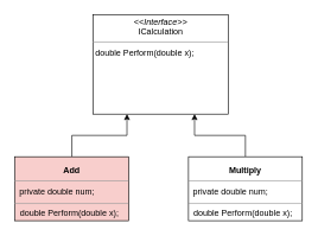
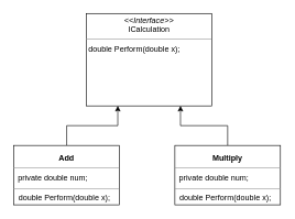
  <mxCell id="0" />
  <mxCell id="1" parent="0" />
  <mxCell id="2" value="&lt;p style=&quot;margin: 0px ; margin-top: 4px ; text-align: center&quot;&gt;&lt;i&gt;&amp;lt;&amp;lt;Interface&amp;gt;&amp;gt;&lt;/i&gt;&lt;br&gt;ICalculation&lt;br&gt;&lt;/p&gt;&lt;hr size=&quot;1&quot;&gt;&lt;div style=&quot;line-height: 19px&quot;&gt;        &amp;nbsp;double Perform(double x);&lt;/div&gt;" style="verticalAlign=top;align=left;overflow=fill;fontSize=12;fontFamily=Helvetica;html=1;" vertex="1" parent="1"><mxGeometry x="130" y="20" width="190" height="140" as="geometry" /></mxCell>
  <mxCell id="3" style="edgeStyle=orthogonalEdgeStyle;rounded=0;orthogonalLoop=1;jettySize=auto;html=1;entryX=0.25;entryY=1;entryDx=0;entryDy=0;" edge="1" parent="1" source="4" target="2"><mxGeometry relative="1" as="geometry" /></mxCell>
- <mxCell id="4" value="&lt;p class=&quot;western&quot; style=&quot;text-align: center ; margin-bottom: 0cm ; direction: ltr ; line-height: 16px&quot;&gt;&lt;b&gt;Add&lt;/b&gt;&lt;/p&gt;&lt;hr size=&quot;1&quot;&gt;&lt;div style=&quot;line-height: 19px&quot;&gt;&amp;nbsp; private double num;&lt;/div&gt;&lt;hr size=&quot;1&quot;&gt;&lt;p style=&quot;margin: 0px ; margin-left: 4px&quot;&gt;&amp;nbsp;double Perform(double x);&lt;br&gt;&lt;/p&gt;" style="verticalAlign=top;align=left;overflow=fill;fontSize=12;fontFamily=Helvetica;html=1;fillColor=#f8cecc;" vertex="1" parent="1"><mxGeometry x="20" y="220" width="160" height="90" as="geometry" /></mxCell>
+ <mxCell id="4" value="&lt;p class=&quot;western&quot; style=&quot;text-align: center ; margin-bottom: 0cm ; direction: ltr ; line-height: 16px&quot;&gt;&lt;b&gt;Add&lt;/b&gt;&lt;/p&gt;&lt;hr size=&quot;1&quot;&gt;&lt;div style=&quot;line-height: 19px&quot;&gt;&amp;nbsp; private double num;&lt;/div&gt;&lt;hr size=&quot;1&quot;&gt;&lt;p style=&quot;margin: 0px ; margin-left: 4px&quot;&gt;&amp;nbsp;double Perform(double x);&lt;br&gt;&lt;/p&gt;" style="verticalAlign=top;align=left;overflow=fill;fontSize=12;fontFamily=Helvetica;html=1;" vertex="1" parent="1"><mxGeometry x="20" y="220" width="160" height="90" as="geometry" /></mxCell>
  <mxCell id="5" style="edgeStyle=orthogonalEdgeStyle;rounded=0;orthogonalLoop=1;jettySize=auto;html=1;entryX=0.75;entryY=1;entryDx=0;entryDy=0;" edge="1" parent="1" source="6" target="2"><mxGeometry relative="1" as="geometry" /></mxCell>
  <mxCell id="6" value="&lt;p class=&quot;western&quot; style=&quot;text-align: center ; margin-bottom: 0cm ; direction: ltr ; line-height: 16px&quot;&gt;&lt;b&gt;Multiply&lt;/b&gt;&lt;/p&gt;&lt;hr size=&quot;1&quot;&gt;&lt;div style=&quot;line-height: 19px&quot;&gt;&amp;nbsp; private double num;&lt;/div&gt;&lt;hr size=&quot;1&quot;&gt;&lt;p style=&quot;margin: 0px 0px 0px 4px&quot;&gt;&amp;nbsp;double Perform(double x);&lt;/p&gt;" style="verticalAlign=top;align=left;overflow=fill;fontSize=12;fontFamily=Helvetica;html=1;" vertex="1" parent="1"><mxGeometry x="264" y="220" width="160" height="90" as="geometry" /></mxCell>
